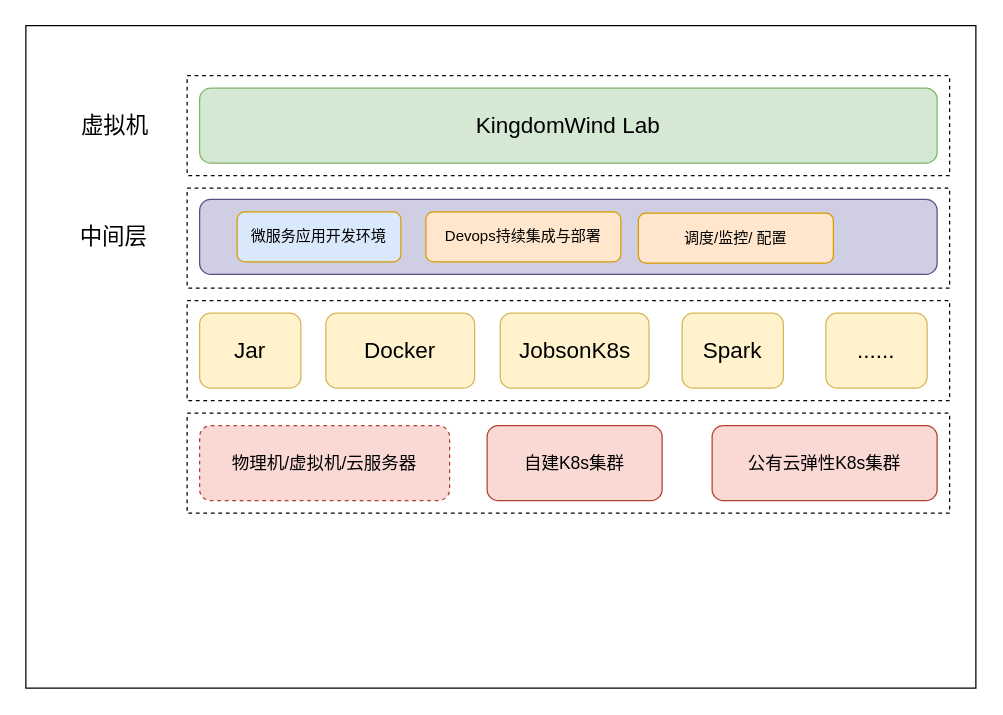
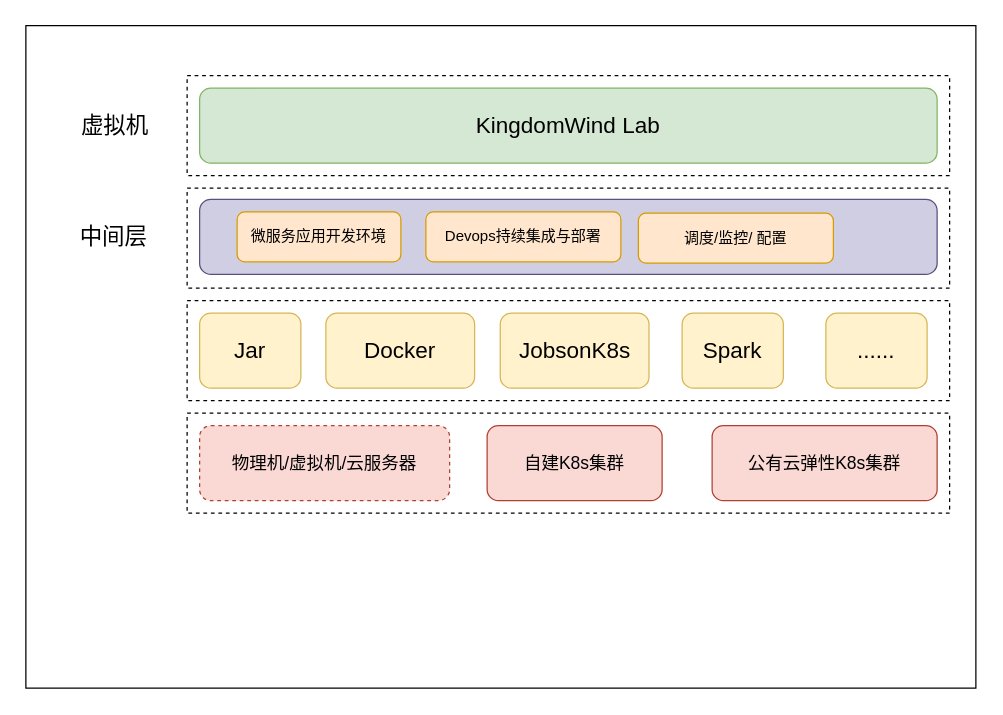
  <mxCell id="0" />
  <mxCell id="1" parent="0" />
  <mxCell id="2" value="" style="rounded=0;whiteSpace=wrap;html=1;" vertex="1" parent="1"><mxGeometry x="20" y="20" width="760" height="530" as="geometry" /></mxCell>
  <mxCell id="3" value="" style="rounded=0;whiteSpace=wrap;html=1;dashed=1;" vertex="1" parent="1"><mxGeometry x="149" y="330" width="610" height="80" as="geometry" /></mxCell>
  <mxCell id="4" value="" style="rounded=0;whiteSpace=wrap;html=1;dashed=1;" vertex="1" parent="1"><mxGeometry x="149" y="150" width="610" height="80" as="geometry" /></mxCell>
  <mxCell id="5" value="" style="rounded=0;whiteSpace=wrap;html=1;dashed=1;" vertex="1" parent="1"><mxGeometry x="149" y="240" width="610" height="80" as="geometry" /></mxCell>
  <mxCell id="6" value="" style="rounded=0;whiteSpace=wrap;html=1;dashed=1;" vertex="1" parent="1"><mxGeometry x="149" y="60" width="610" height="80" as="geometry" /></mxCell>
  <mxCell id="7" value="&lt;font style=&quot;font-size: 18px&quot;&gt;&amp;nbsp;&amp;nbsp;&lt;/font&gt;" style="rounded=1;whiteSpace=wrap;html=1;fillColor=#d0cee2;strokeColor=#56517e;align=right;" vertex="1" parent="1"><mxGeometry x="159" y="159" width="590" height="60" as="geometry" /></mxCell>
  <mxCell id="8" value="&lt;span style=&quot;font-size: 18px&quot;&gt;KingdomWind Lab&lt;/span&gt;" style="rounded=1;whiteSpace=wrap;html=1;fillColor=#d5e8d4;strokeColor=#82b366;" vertex="1" parent="1"><mxGeometry x="159" y="70" width="590" height="60" as="geometry" /></mxCell>
- <mxCell id="9" value="微服务应用开发环境" style="rounded=1;whiteSpace=wrap;html=1;fillColor=#dae8fc;strokeColor=#d79b00;" vertex="1" parent="1"><mxGeometry x="189" y="169" width="131" height="40" as="geometry" /></mxCell>
+ <mxCell id="9" value="微服务应用开发环境" style="rounded=1;whiteSpace=wrap;html=1;fillColor=#ffe6cc;strokeColor=#d79b00;" vertex="1" parent="1"><mxGeometry x="189" y="169" width="131" height="40" as="geometry" /></mxCell>
  <mxCell id="10" value="Devops持续集成与部署" style="rounded=1;whiteSpace=wrap;html=1;fillColor=#ffe6cc;strokeColor=#d79b00;" vertex="1" parent="1"><mxGeometry x="340" y="169" width="156" height="40" as="geometry" /></mxCell>
  <mxCell id="11" value="&lt;font style=&quot;font-size: 18px&quot;&gt;Jar&lt;/font&gt;" style="rounded=1;whiteSpace=wrap;html=1;fillColor=#fff2cc;strokeColor=#d6b656;" vertex="1" parent="1"><mxGeometry x="159" y="250" width="81" height="60" as="geometry" /></mxCell>
  <mxCell id="12" value="&lt;font style=&quot;font-size: 18px&quot;&gt;Docker&lt;/font&gt;" style="rounded=1;whiteSpace=wrap;html=1;fillColor=#fff2cc;strokeColor=#d6b656;" vertex="1" parent="1"><mxGeometry x="260" y="250" width="119" height="60" as="geometry" /></mxCell>
  <mxCell id="13" value="&lt;font style=&quot;font-size: 14px&quot;&gt;物理机/虚拟机/云服务器&lt;/font&gt;" style="rounded=1;whiteSpace=wrap;html=1;fillColor=#fad9d5;strokeColor=#ae4132;dashed=1;" vertex="1" parent="1"><mxGeometry x="159" y="340" width="200" height="60" as="geometry" /></mxCell>
  <mxCell id="14" value="&lt;span style=&quot;font-size: 14px&quot;&gt;自建K8s集群&lt;/span&gt;" style="rounded=1;whiteSpace=wrap;html=1;fillColor=#fad9d5;strokeColor=#ae4132;" vertex="1" parent="1"><mxGeometry x="389" y="340" width="140" height="60" as="geometry" /></mxCell>
  <mxCell id="15" value="&lt;span style=&quot;font-size: 14px&quot;&gt;公有云弹性K8s集群&lt;/span&gt;" style="rounded=1;whiteSpace=wrap;html=1;fillColor=#fad9d5;strokeColor=#ae4132;" vertex="1" parent="1"><mxGeometry x="569" y="340" width="180" height="60" as="geometry" /></mxCell>
  <mxCell id="16" value="&lt;font style=&quot;font-size: 18px&quot;&gt;虚拟机&lt;/font&gt;" style="text;html=1;align=center;verticalAlign=middle;resizable=0;points=[];autosize=1;" vertex="1" parent="1"><mxGeometry x="56" y="90" width="70" height="20" as="geometry" /></mxCell>
  <mxCell id="17" value="调度/监控/ 配置" style="rounded=1;whiteSpace=wrap;html=1;fillColor=#ffe6cc;strokeColor=#d79b00;" vertex="1" parent="1"><mxGeometry x="510" y="170" width="156" height="40" as="geometry" /></mxCell>
  <mxCell id="18" value="&lt;span style=&quot;font-size: 18px&quot;&gt;中间层&lt;/span&gt;" style="text;html=1;align=center;verticalAlign=middle;resizable=0;points=[];autosize=1;" vertex="1" parent="1"><mxGeometry x="55" y="179" width="70" height="20" as="geometry" /></mxCell>
  <mxCell id="19" value="&lt;font style=&quot;font-size: 18px&quot;&gt;JobsonK8s&lt;br&gt;&lt;/font&gt;" style="rounded=1;whiteSpace=wrap;html=1;fillColor=#fff2cc;strokeColor=#d6b656;" vertex="1" parent="1"><mxGeometry x="399.5" y="250" width="119" height="60" as="geometry" /></mxCell>
  <mxCell id="20" value="&lt;font style=&quot;font-size: 18px&quot;&gt;......&lt;/font&gt;" style="rounded=1;whiteSpace=wrap;html=1;fillColor=#fff2cc;strokeColor=#d6b656;" vertex="1" parent="1"><mxGeometry x="660" y="250" width="81" height="60" as="geometry" /></mxCell>
  <mxCell id="21" value="&lt;font style=&quot;font-size: 18px&quot;&gt;Spark&lt;/font&gt;" style="rounded=1;whiteSpace=wrap;html=1;fillColor=#fff2cc;strokeColor=#d6b656;" vertex="1" parent="1"><mxGeometry x="545" y="250" width="81" height="60" as="geometry" /></mxCell>
